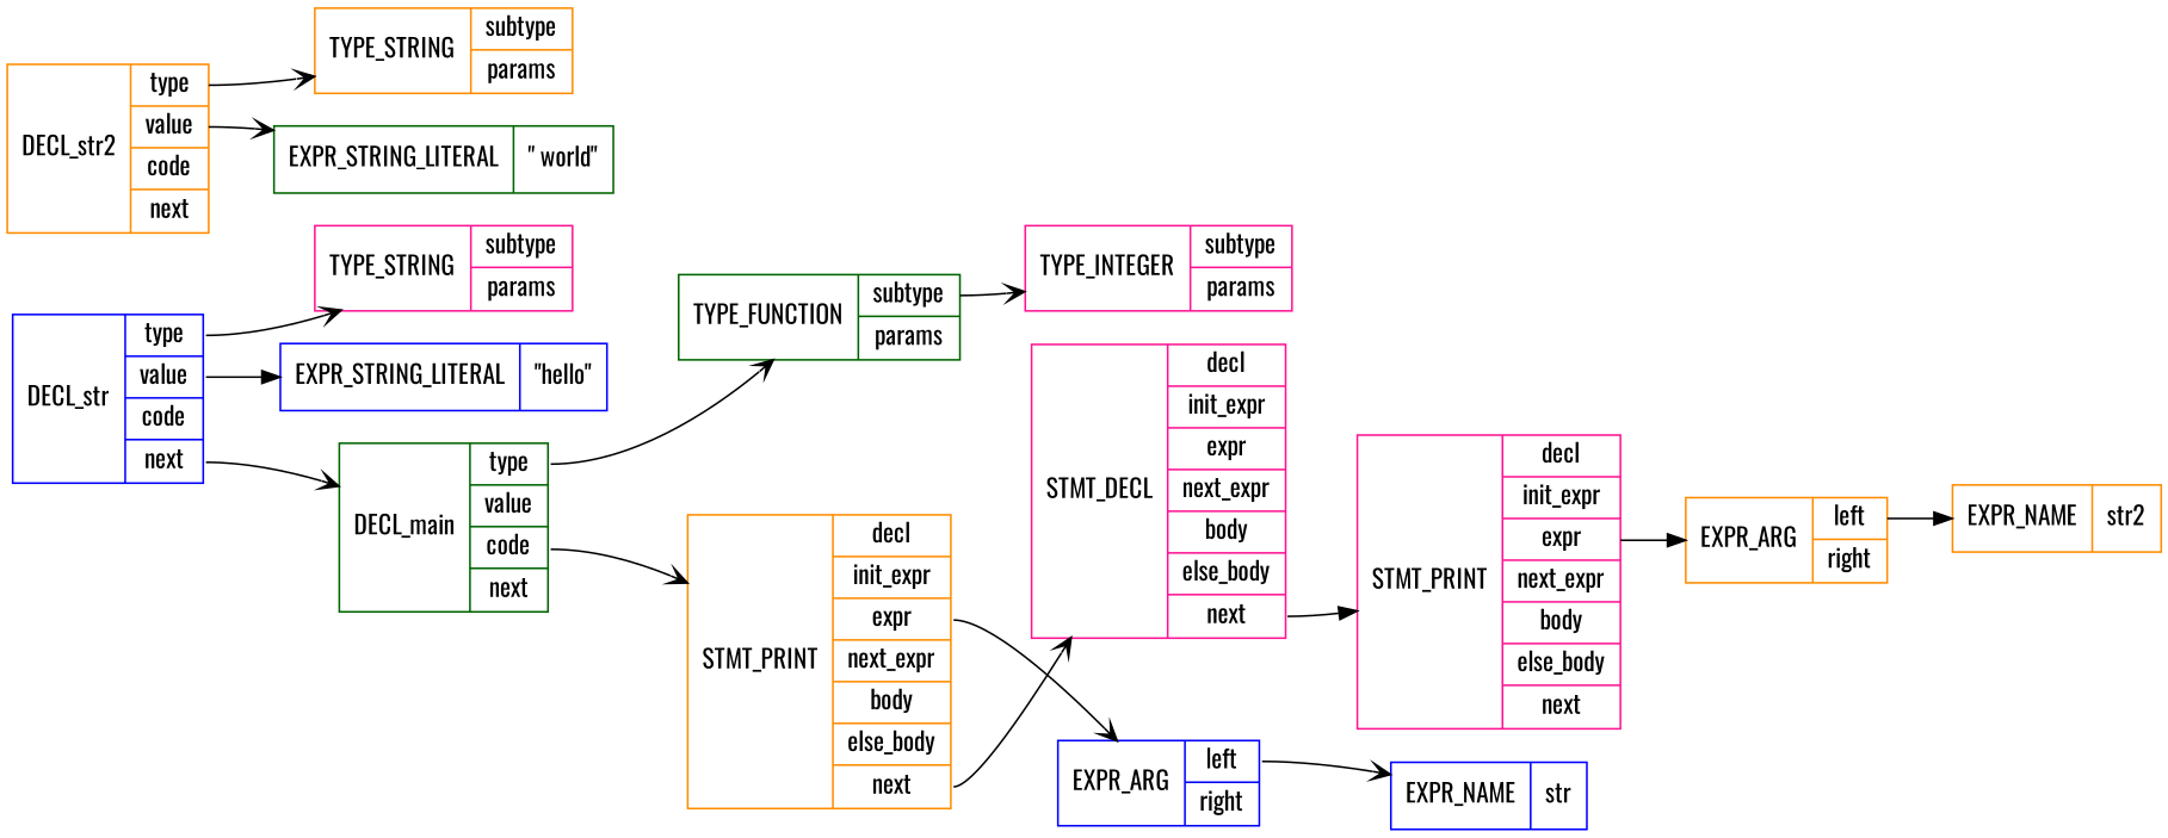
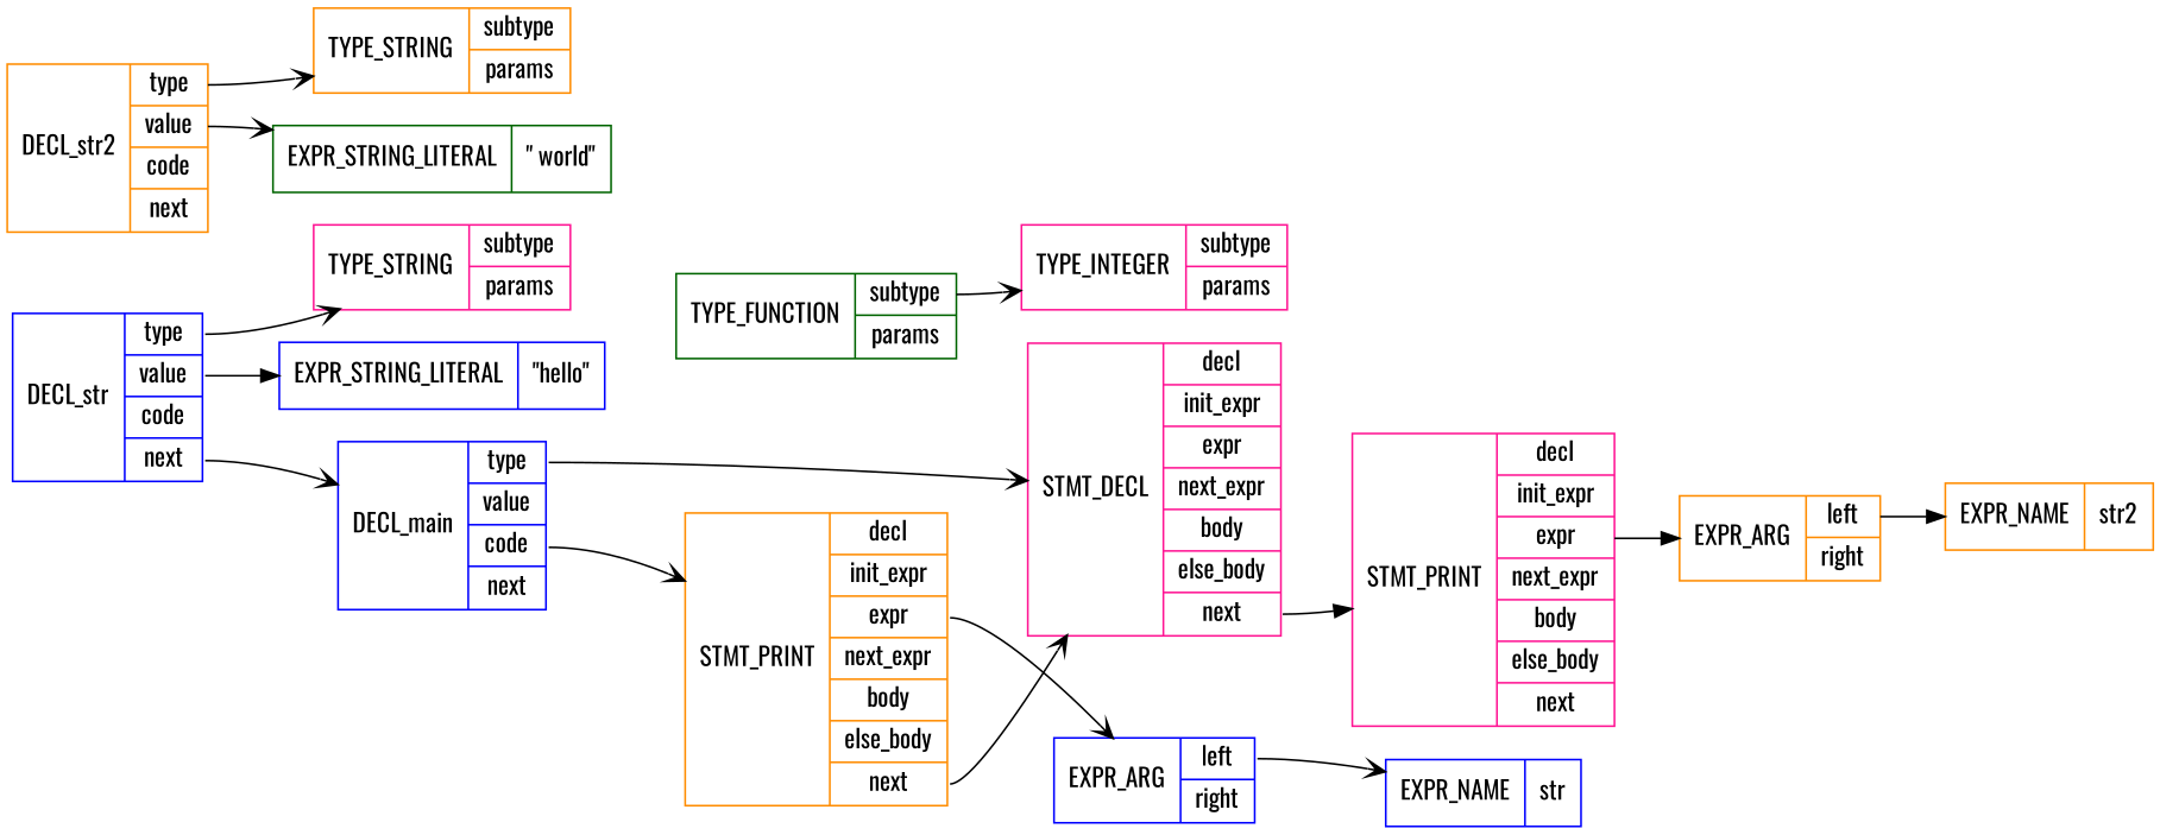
  digraph {
    fontname=Oswald
    rankdir=LR
    node [color=darkorange fontname=Oswald shape=record]
    edge [arrowhead=vee fontname=Oswald tailport=type]
    n1 [color=blue label="{DECL_str | { <type> type | <value> value | <code> code | <next> next }}"]
    n2 [color=deeppink label="{TYPE_STRING| { <subtype> subtype | <params> params}}"]
    n3 [color=blue label="{EXPR_STRING_LITERAL | { \"hello\" }}"]
-   n4 [color=darkgreen label="{DECL_main | { <type> type | <value> value | <code> code | <next> next }}"]
+   n4 [color=blue label="{DECL_main | { <type> type | <value> value | <code> code | <next> next }}"]
    n5 [color=darkgreen label="{TYPE_FUNCTION| { <subtype> subtype | <params> params}}"]
    n6 [label="{STMT_PRINT | { <decl> decl | <init_expr> init_expr | <expr> expr | <next_expr> next_expr | <body> body | <else_body> else_body | <next> next }}"]
    n7 [color=deeppink label="{TYPE_INTEGER | { <subtype> subtype | <params> params }}"]
    n8 [color=blue label="{EXPR_ARG | { <left> left | <right> right }}"]
    n9 [color=deeppink label="{STMT_DECL | { <decl> decl | <init_expr> init_expr | <expr> expr | <next_expr> next_expr | <body> body | <else_body> else_body | <next> next }}"]
    n10 [color=blue label="{EXPR_NAME | { str }}"]
    n11 [color=deeppink label="{STMT_PRINT | { <decl> decl | <init_expr> init_expr | <expr> expr | <next_expr> next_expr | <body> body | <else_body> else_body | <next> next }}"]
    n12 [label="{DECL_str2 | { <type> type | <value> value | <code> code | <next> next }}"]
    n13 [label="{TYPE_STRING| { <subtype> subtype | <params> params}}"]
    n14 [color=darkgreen label="{EXPR_STRING_LITERAL | { \" world\" }}"]
    n15 [label="{EXPR_ARG | { <left> left | <right> right }}"]
    n16 [label="{EXPR_NAME | { str2 }}"]
    n1 -> n2
    n1 -> n3 [arrowhead=normal tailport=value]
    n1 -> n4 [tailport=next]
-   n4 -> n5
+   n4 -> n9
    n4 -> n6 [tailport=code]
    n5 -> n7 [tailport=subtype]
    n6 -> n8 [tailport=expr]
    n6 -> n9 [tailport=next]
    n8 -> n10 [tailport=left]
    n9 -> n11 [arrowhead=normal tailport=next]
    n11 -> n15 [arrowhead=normal tailport=expr]
    n12 -> n13
    n12 -> n14 [tailport=value]
    n15 -> n16 [arrowhead=normal tailport=left]
  }
